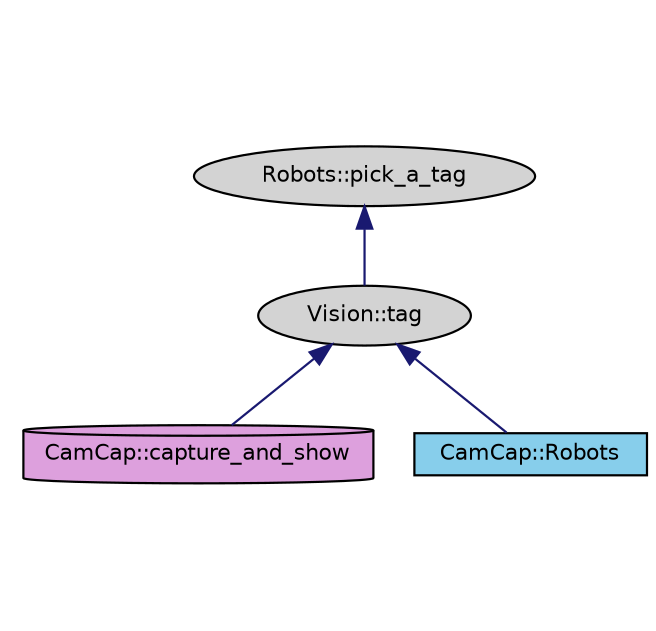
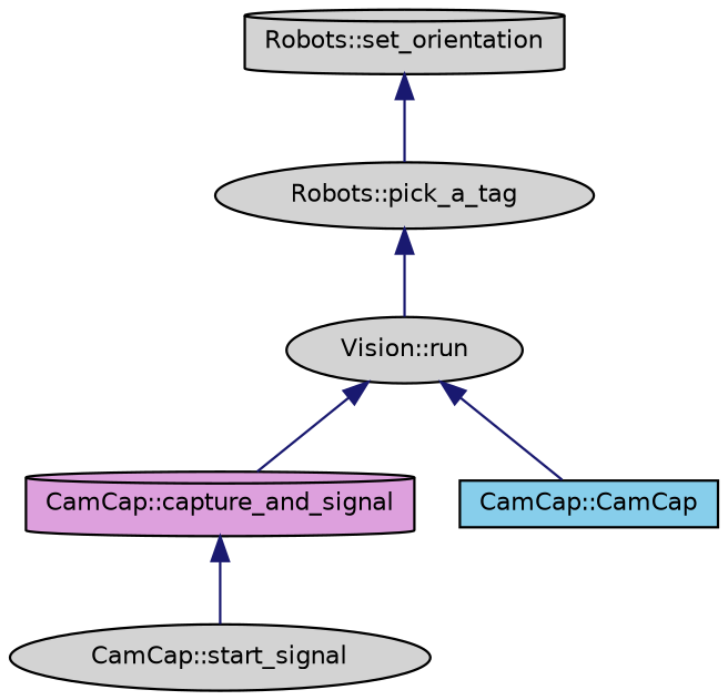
  digraph {
    rankdir=TB
    node [color=black fillcolor=lightgrey fontname=Helvetica fontsize=10 shape=ellipse style=filled]
    edge [color=midnightblue dir=back fontname=Helvetica fontsize=10 labelfontname=Helvetica labelfontsize=10 style=solid]
+   n1 [fontcolor=black height=0.2 label="Robots::set_orientation" shape=cylinder width=0.4]
    n2 [height=0.2 label="Robots::pick_a_tag" width=0.4]
-   n3 [height=0.2 label="Vision::tag" width=0.4]
-   n4 [fillcolor=plum height=0.2 label="CamCap::capture_and_show" shape=cylinder width=0.4]
-   n5 [fillcolor=skyblue height=0.2 label="CamCap::Robots" shape=box width=0.4]
+   n3 [height=0.2 label="Vision::run" width=0.4]
+   n4 [fillcolor=plum height=0.2 label="CamCap::capture_and_signal" shape=cylinder width=0.4]
+   n5 [fillcolor=skyblue height=0.2 label="CamCap::CamCap" shape=box width=0.4]
+   n6 [height=0.2 label="CamCap::start_signal" width=0.4]
+   n1 -> n2
    n2 -> n3
    n3 -> n4
    n3 -> n5
+   n4 -> n6
  }
